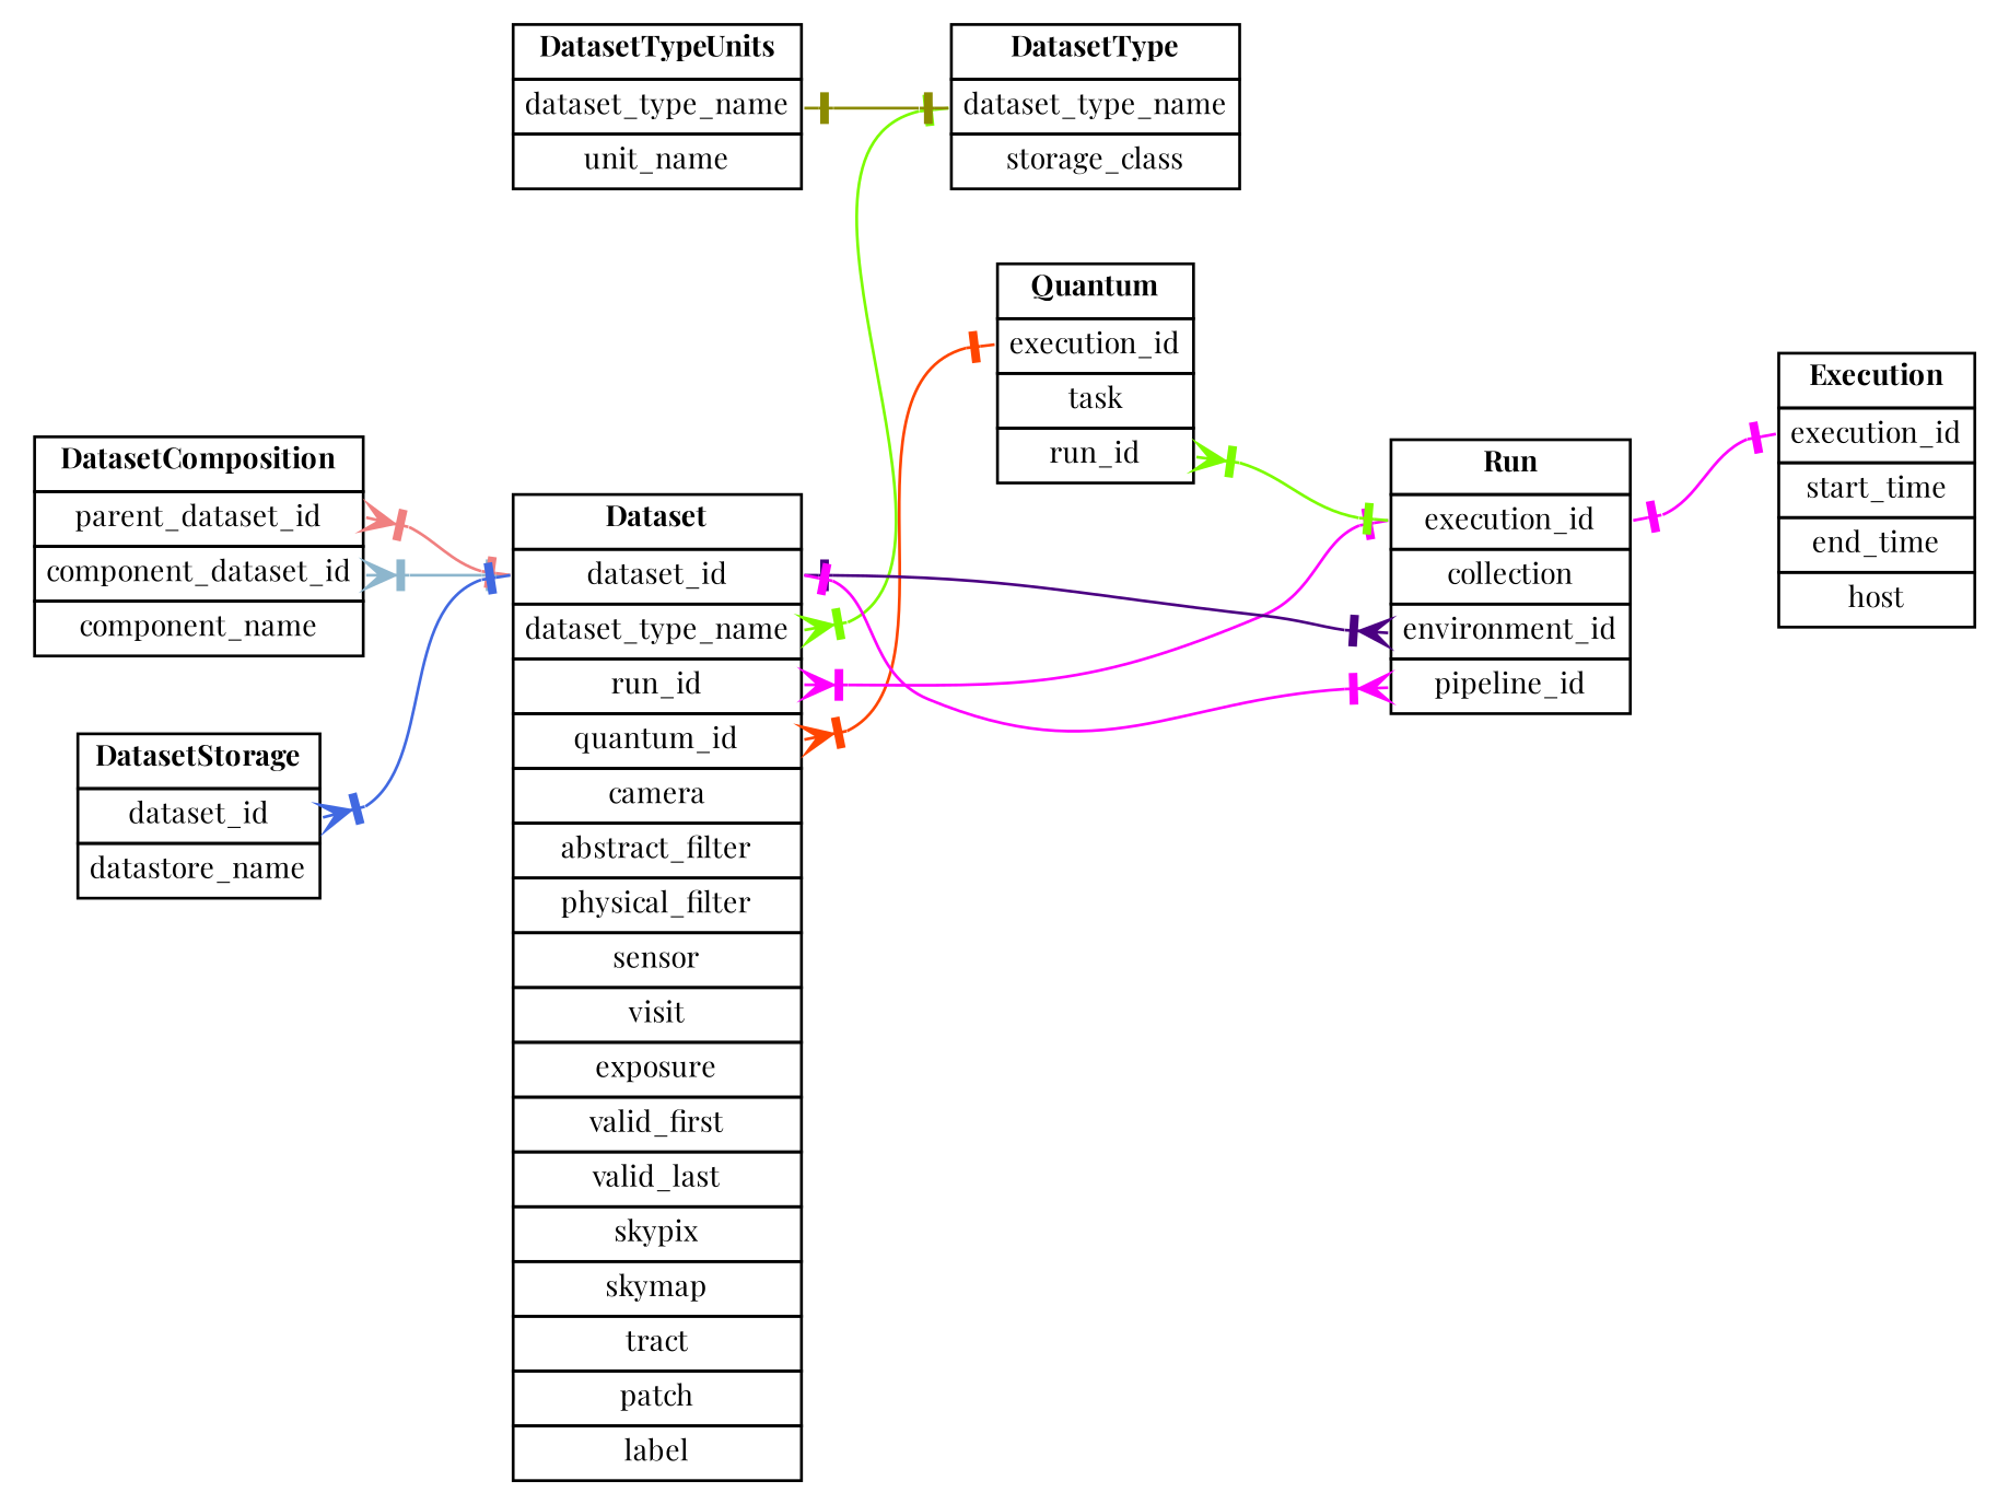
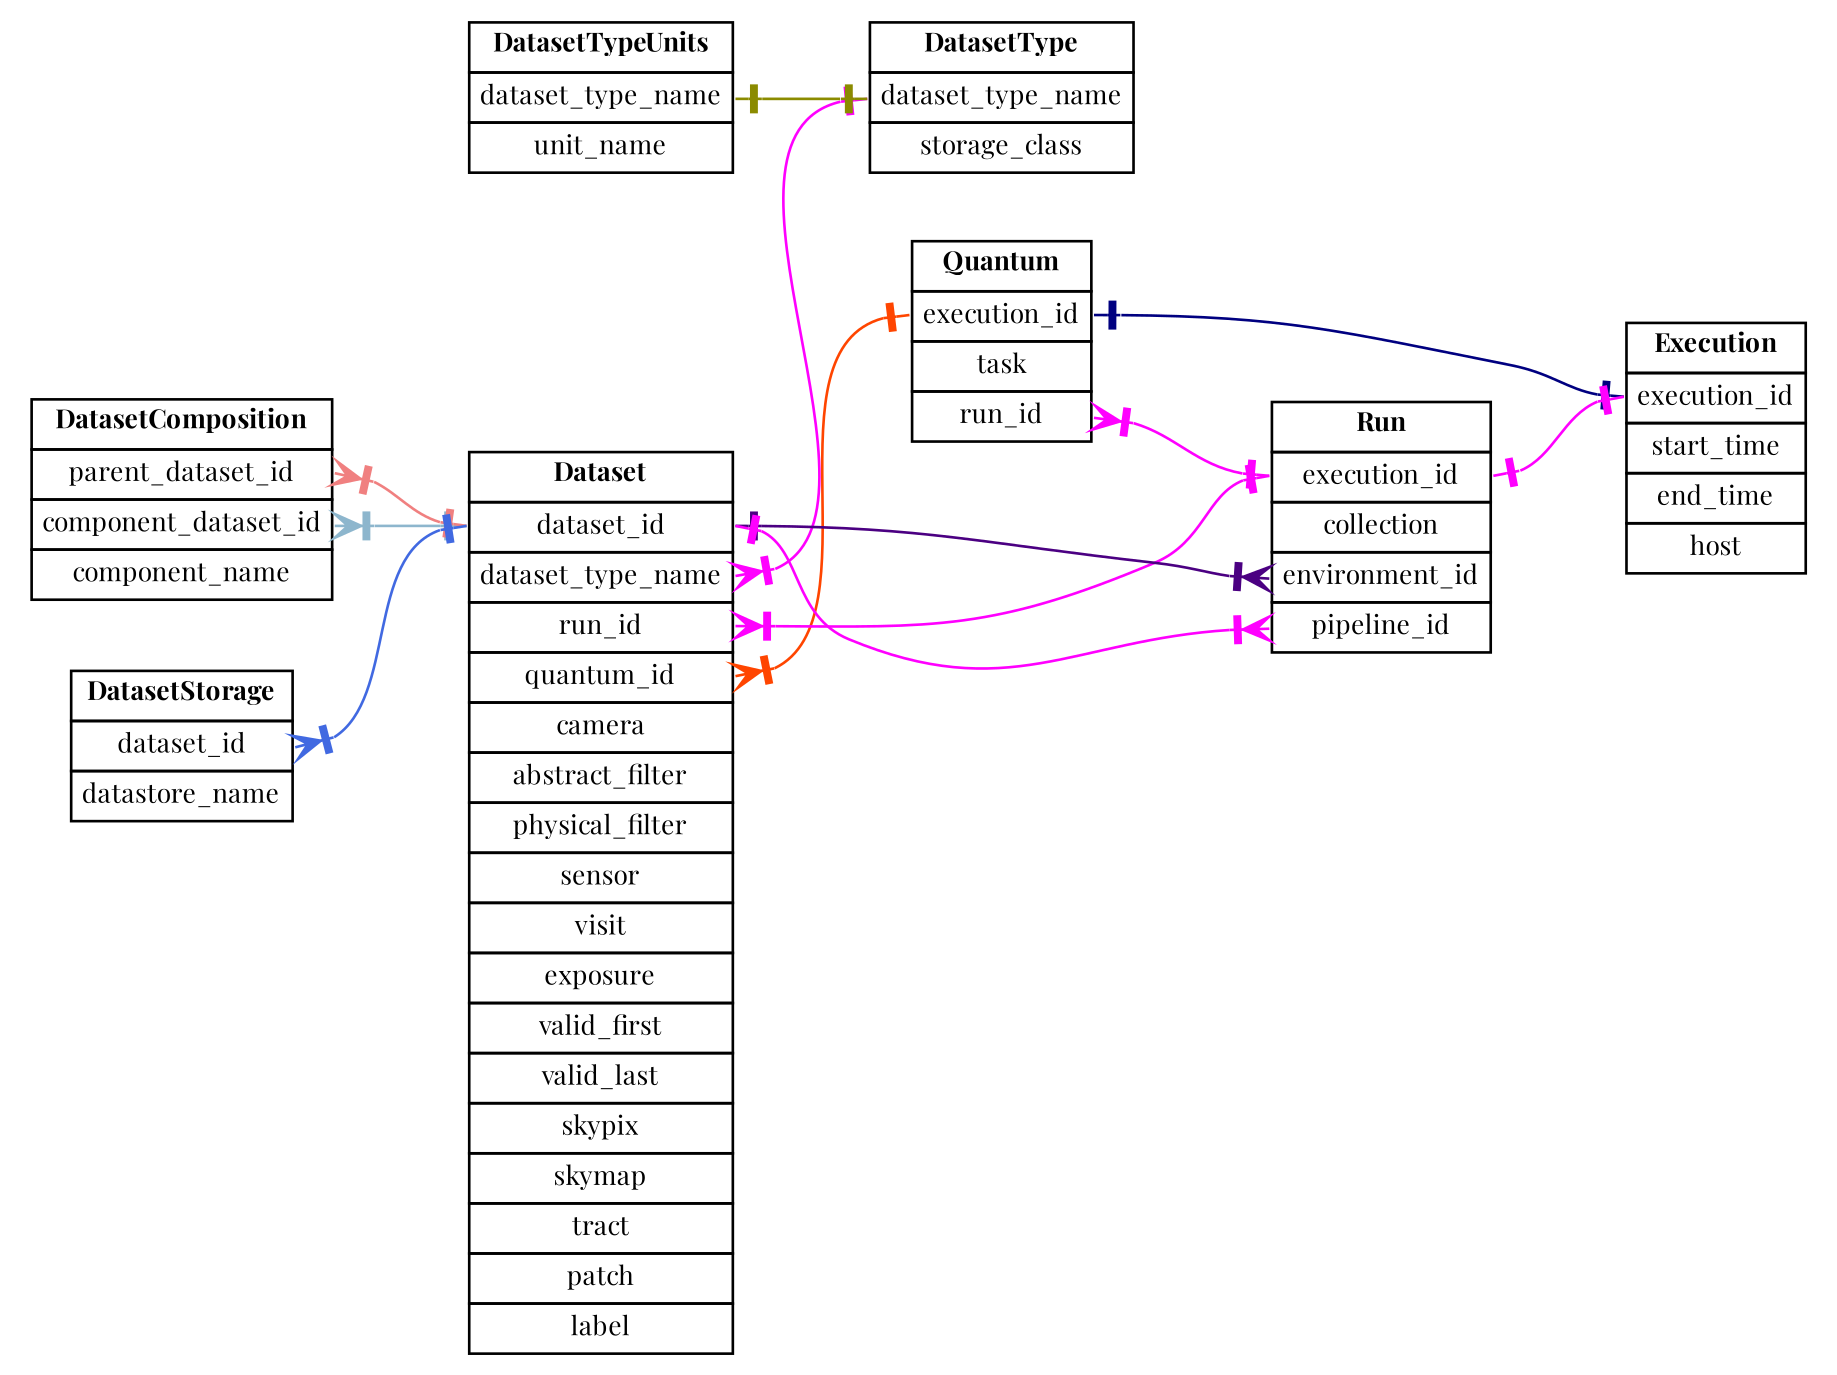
  digraph {
    concentrate=false
    fontname="Playfair Display"
    rankdir=LR
    node [fontname="Playfair Display" fontsize=10 shape=plaintext]
    edge [arrowhead=nonetee arrowtail=crowtee color=magenta1 dir=both fontname="Playfair Display" headport=execution_id tailport=dataset_type_name]
    n1 [label=<     <table border="0" cellborder="1" cellpadding="3" cellspacing="0">       <tr><td><b>Dataset</b></td></tr>       <tr><td port="dataset_id">dataset_id</td></tr>       <tr><td port="dataset_type_name">dataset_type_name</td></tr>       <tr><td port="run_id">run_id</td></tr>       <tr><td port="quantum_id">quantum_id</td></tr>       <tr><td port="camera">camera</td></tr>       <tr><td port="abstract_filter">abstract_filter</td></tr>       <tr><td port="physical_filter">physical_filter</td></tr>       <tr><td port="sensor">sensor</td></tr>       <tr><td port="visit">visit</td></tr>       <tr><td port="exposure">exposure</td></tr>       <tr><td port="valid_first">valid_first</td></tr>       <tr><td port="valid_last">valid_last</td></tr>       <tr><td port="skypix">skypix</td></tr>       <tr><td port="skymap">skymap</td></tr>       <tr><td port="tract">tract</td></tr>       <tr><td port="patch">patch</td></tr>       <tr><td port="label">label</td></tr>     </table>   >]
    n2 [label=<     <table border="0" cellborder="1" cellpadding="3" cellspacing="0">       <tr><td><b>DatasetType</b></td></tr>       <tr><td port="dataset_type_name">dataset_type_name</td></tr>       <tr><td port="storage_class">storage_class</td></tr>     </table>   >]
    n3 [label=<     <table border="0" cellborder="1" cellpadding="3" cellspacing="0">       <tr><td><b>Quantum</b></td></tr>       <tr><td port="execution_id">execution_id</td></tr>       <tr><td port="task">task</td></tr>       <tr><td port="run_id">run_id</td></tr>     </table>   >]
    n4 [label=<     <table border="0" cellborder="1" cellpadding="3" cellspacing="0">       <tr><td><b>Run</b></td></tr>       <tr><td port="execution_id">execution_id</td></tr>       <tr><td port="collection">collection</td></tr>       <tr><td port="environment_id">environment_id</td></tr>       <tr><td port="pipeline_id">pipeline_id</td></tr>     </table>   >]
    n5 [label=<     <table border="0" cellborder="1" cellpadding="3" cellspacing="0">       <tr><td><b>Execution</b></td></tr>       <tr><td port="execution_id">execution_id</td></tr>       <tr><td port="start_time">start_time</td></tr>       <tr><td port="end_time">end_time</td></tr>       <tr><td port="host">host</td></tr>     </table>   >]
    n6 [label=<     <table border="0" cellborder="1" cellpadding="3" cellspacing="0">       <tr><td><b>DatasetComposition</b></td></tr>       <tr><td port="parent_dataset_id">parent_dataset_id</td></tr>       <tr><td port="component_dataset_id">component_dataset_id</td></tr>       <tr><td port="component_name">component_name</td></tr>     </table>   >]
    n7 [label=<     <table border="0" cellborder="1" cellpadding="3" cellspacing="0">       <tr><td><b>DatasetStorage</b></td></tr>       <tr><td port="dataset_id">dataset_id</td></tr>       <tr><td port="datastore_name">datastore_name</td></tr>     </table>   >]
    n8 [label=<     <table border="0" cellborder="1" cellpadding="3" cellspacing="0">       <tr><td><b>DatasetTypeUnits</b></td></tr>       <tr><td port="dataset_type_name">dataset_type_name</td></tr>       <tr><td port="unit_name">unit_name</td></tr>     </table>   >]
-   n1 -> n2 [color=lawngreen headport=dataset_type_name]
+   n1 -> n2 [headport=dataset_type_name]
    n1 -> n3 [color=orangered tailport=quantum_id]
    n1 -> n4 [tailport=run_id]
-   n3 -> n4 [color=lawngreen tailport=run_id]
+   n3 -> n4 [tailport=run_id]
+   n3 -> n5 [arrowtail=nonetee color=navyblue tailport=execution_id]
    n4 -> n1 [color=indigo headport=dataset_id tailport=environment_id]
    n4 -> n1 [headport=dataset_id tailport=pipeline_id]
    n4 -> n5 [arrowtail=nonetee tailport=execution_id]
    n6 -> n1 [color=lightskyblue3 headport=dataset_id tailport=component_dataset_id]
    n6 -> n1 [color=lightcoral headport=dataset_id tailport=parent_dataset_id]
    n7 -> n1 [color=royalblue headport=dataset_id tailport=dataset_id]
    n8 -> n2 [arrowtail=nonetee color=yellow4 headport=dataset_type_name]
  }
